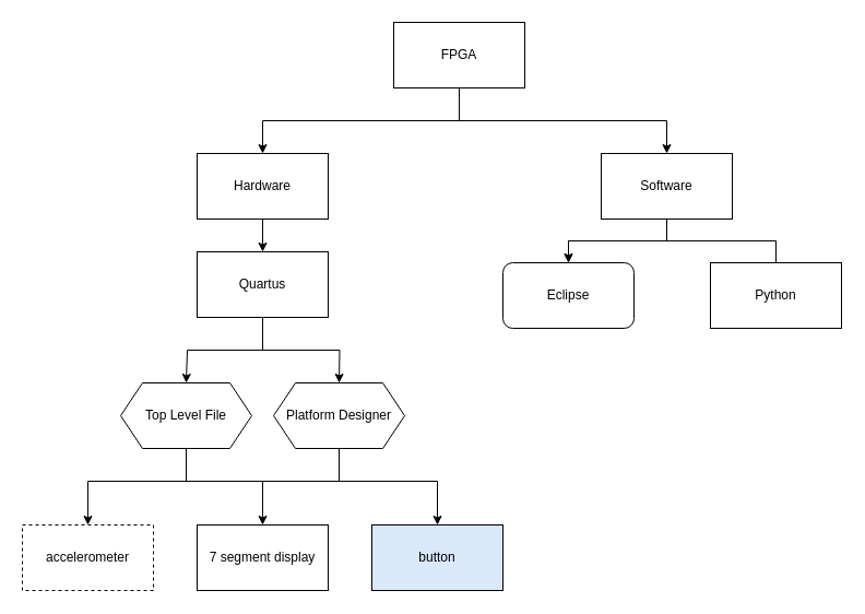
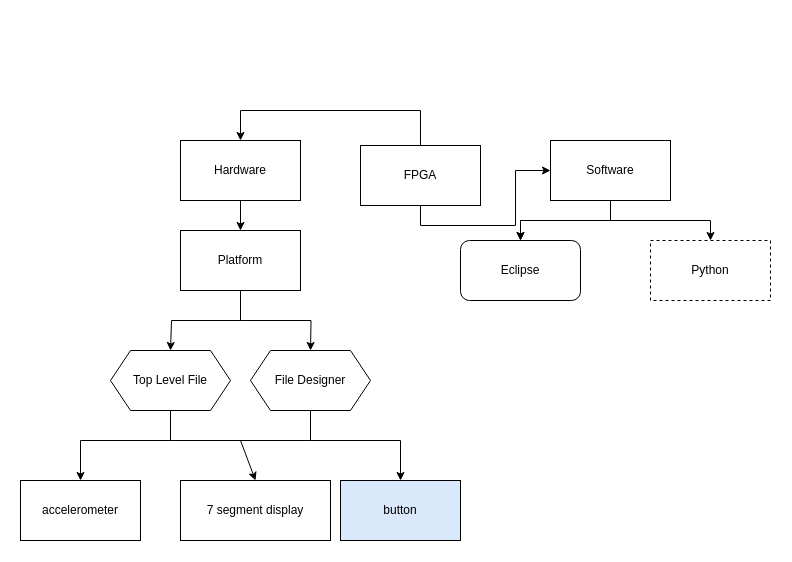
  <mxCell id="0" />
  <mxCell id="1" parent="0" />
  <mxCell id="2" value="" style="edgeStyle=orthogonalEdgeStyle;rounded=0;orthogonalLoop=1;jettySize=auto;html=1;" edge="1" parent="1" source="4" target="6"><mxGeometry relative="1" as="geometry"><Array as="points"><mxPoint x="420" y="110" /><mxPoint x="240" y="110" /></Array></mxGeometry></mxCell>
  <mxCell id="3" style="edgeStyle=orthogonalEdgeStyle;rounded=0;orthogonalLoop=1;jettySize=auto;html=1;exitX=0.5;exitY=1;exitDx=0;exitDy=0;" edge="1" parent="1" source="4" target="10"><mxGeometry relative="1" as="geometry"><mxPoint x="560" y="170" as="targetPoint" /></mxGeometry></mxCell>
- <mxCell id="4" value="FPGA" style="rounded=0;whiteSpace=wrap;html=1;" vertex="1" parent="1"><mxGeometry x="360" y="20" width="120" height="60" as="geometry" /></mxCell>
+ <mxCell id="4" value="FPGA" style="rounded=0;whiteSpace=wrap;html=1;" vertex="1" parent="1"><mxGeometry x="360" y="145" width="120" height="60" as="geometry" /></mxCell>
  <mxCell id="5" value="" style="edgeStyle=orthogonalEdgeStyle;rounded=0;orthogonalLoop=1;jettySize=auto;html=1;" edge="1" parent="1" source="6" target="13"><mxGeometry relative="1" as="geometry" /></mxCell>
  <mxCell id="6" value="Hardware" style="rounded=0;whiteSpace=wrap;html=1;" vertex="1" parent="1"><mxGeometry x="180" y="140" width="120" height="60" as="geometry" /></mxCell>
  <mxCell id="7" value="" style="edgeStyle=orthogonalEdgeStyle;rounded=0;orthogonalLoop=1;jettySize=auto;html=1;" edge="1" parent="1" source="10" target="14"><mxGeometry relative="1" as="geometry" /></mxCell>
  <mxCell id="8" value="" style="edgeStyle=orthogonalEdgeStyle;rounded=0;orthogonalLoop=1;jettySize=auto;html=1;" edge="1" parent="1" source="10" target="14"><mxGeometry relative="1" as="geometry" /></mxCell>
- <mxCell id="9" style="edgeStyle=orthogonalEdgeStyle;rounded=0;orthogonalLoop=1;jettySize=auto;html=1;exitX=0.5;exitY=1;exitDx=0;exitDy=0;endArrow=none;" edge="1" parent="1" source="10" target="15"><mxGeometry relative="1" as="geometry"><mxPoint x="650" y="280" as="targetPoint" /></mxGeometry></mxCell>
+ <mxCell id="9" style="edgeStyle=orthogonalEdgeStyle;rounded=0;orthogonalLoop=1;jettySize=auto;html=1;exitX=0.5;exitY=1;exitDx=0;exitDy=0;" edge="1" parent="1" source="10" target="15"><mxGeometry relative="1" as="geometry"><mxPoint x="650" y="280" as="targetPoint" /></mxGeometry></mxCell>
  <mxCell id="10" value="Software" style="rounded=0;whiteSpace=wrap;html=1;" vertex="1" parent="1"><mxGeometry x="550" y="140" width="120" height="60" as="geometry" /></mxCell>
  <mxCell id="11" value="" style="edgeStyle=orthogonalEdgeStyle;rounded=0;orthogonalLoop=1;jettySize=auto;html=1;" edge="1" parent="1" source="13"><mxGeometry relative="1" as="geometry"><mxPoint x="170" y="350" as="targetPoint" /><Array as="points"><mxPoint x="240" y="320" /><mxPoint x="171" y="320" /></Array></mxGeometry></mxCell>
  <mxCell id="12" style="edgeStyle=orthogonalEdgeStyle;rounded=0;orthogonalLoop=1;jettySize=auto;html=1;exitX=0.5;exitY=1;exitDx=0;exitDy=0;" edge="1" parent="1" source="13"><mxGeometry relative="1" as="geometry"><mxPoint x="310" y="350" as="targetPoint" /></mxGeometry></mxCell>
- <mxCell id="13" value="Quartus" style="rounded=0;whiteSpace=wrap;html=1;" vertex="1" parent="1"><mxGeometry x="180" y="230" width="120" height="60" as="geometry" /></mxCell>
+ <mxCell id="13" value="Platform" style="rounded=0;whiteSpace=wrap;html=1;" vertex="1" parent="1"><mxGeometry x="180" y="230" width="120" height="60" as="geometry" /></mxCell>
  <mxCell id="14" value="Eclipse" style="whiteSpace=wrap;html=1;rounded=1;" vertex="1" parent="1"><mxGeometry x="460" y="240" width="120" height="60" as="geometry" /></mxCell>
- <mxCell id="15" value="Python" style="rounded=0;whiteSpace=wrap;html=1;" vertex="1" parent="1"><mxGeometry x="650" y="240" width="120" height="60" as="geometry" /></mxCell>
- <mxCell id="16" value="7 segment display" style="rounded=0;whiteSpace=wrap;html=1;" vertex="1" parent="1"><mxGeometry x="180" y="480" width="120" height="60" as="geometry" /></mxCell>
+ <mxCell id="15" value="Python" style="rounded=0;whiteSpace=wrap;html=1;dashed=1;" vertex="1" parent="1"><mxGeometry x="650" y="240" width="120" height="60" as="geometry" /></mxCell>
+ <mxCell id="16" value="7 segment display" style="rounded=0;whiteSpace=wrap;html=1;" vertex="1" parent="1"><mxGeometry x="180" y="480" width="150" height="60" as="geometry" /></mxCell>
  <mxCell id="17" value="button" style="whiteSpace=wrap;html=1;rounded=0;fillColor=#dae8fc;" vertex="1" parent="1"><mxGeometry x="340" y="480" width="120" height="60" as="geometry" /></mxCell>
- <mxCell id="18" value="accelerometer" style="whiteSpace=wrap;html=1;rounded=0;dashed=1;" vertex="1" parent="1"><mxGeometry x="20" y="480" width="120" height="60" as="geometry" /></mxCell>
+ <mxCell id="18" value="accelerometer" style="whiteSpace=wrap;html=1;rounded=0;" vertex="1" parent="1"><mxGeometry x="20" y="480" width="120" height="60" as="geometry" /></mxCell>
  <mxCell id="19" style="edgeStyle=orthogonalEdgeStyle;rounded=0;orthogonalLoop=1;jettySize=auto;html=1;entryX=0.5;entryY=0;entryDx=0;entryDy=0;" edge="1" parent="1" source="20" target="18"><mxGeometry relative="1" as="geometry"><Array as="points"><mxPoint x="170" y="440" /><mxPoint x="80" y="440" /></Array></mxGeometry></mxCell>
  <mxCell id="20" value="Top Level File" style="shape=hexagon;perimeter=hexagonPerimeter2;whiteSpace=wrap;html=1;fixedSize=1;" vertex="1" parent="1"><mxGeometry x="110" y="350" width="120" height="60" as="geometry" /></mxCell>
  <mxCell id="21" style="edgeStyle=orthogonalEdgeStyle;rounded=0;orthogonalLoop=1;jettySize=auto;html=1;entryX=0.5;entryY=0;entryDx=0;entryDy=0;" edge="1" parent="1" source="22" target="17"><mxGeometry relative="1" as="geometry"><Array as="points"><mxPoint x="310" y="440" /><mxPoint x="400" y="440" /></Array></mxGeometry></mxCell>
- <mxCell id="22" value="Platform Designer" style="shape=hexagon;perimeter=hexagonPerimeter2;whiteSpace=wrap;html=1;fixedSize=1;" vertex="1" parent="1"><mxGeometry x="250" y="350" width="120" height="60" as="geometry" /></mxCell>
+ <mxCell id="22" value="File Designer" style="shape=hexagon;perimeter=hexagonPerimeter2;whiteSpace=wrap;html=1;fixedSize=1;" vertex="1" parent="1"><mxGeometry x="250" y="350" width="120" height="60" as="geometry" /></mxCell>
  <mxCell id="23" value="" style="endArrow=none;html=1;rounded=0;exitX=0.5;exitY=1;exitDx=0;exitDy=0;entryX=0.5;entryY=1;entryDx=0;entryDy=0;" edge="1" parent="1" source="20" target="22"><mxGeometry width="50" height="50" relative="1" as="geometry"><mxPoint x="390" y="470" as="sourcePoint" /><mxPoint x="440" y="420" as="targetPoint" /><Array as="points"><mxPoint x="170" y="440" /><mxPoint x="310" y="440" /></Array></mxGeometry></mxCell>
  <mxCell id="24" value="" style="endArrow=classic;html=1;rounded=0;entryX=0.5;entryY=0;entryDx=0;entryDy=0;" edge="1" parent="1" target="16"><mxGeometry width="50" height="50" relative="1" as="geometry"><mxPoint x="240" y="440" as="sourcePoint" /><mxPoint x="440" y="420" as="targetPoint" /></mxGeometry></mxCell>
